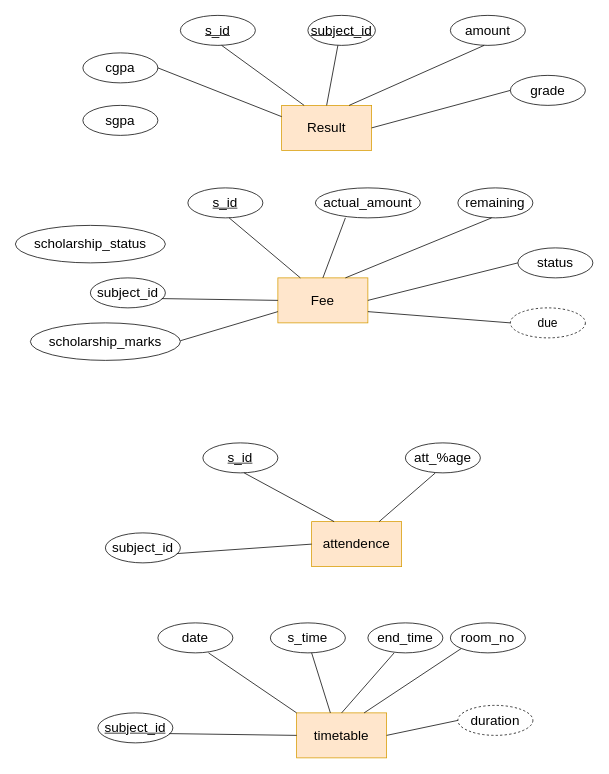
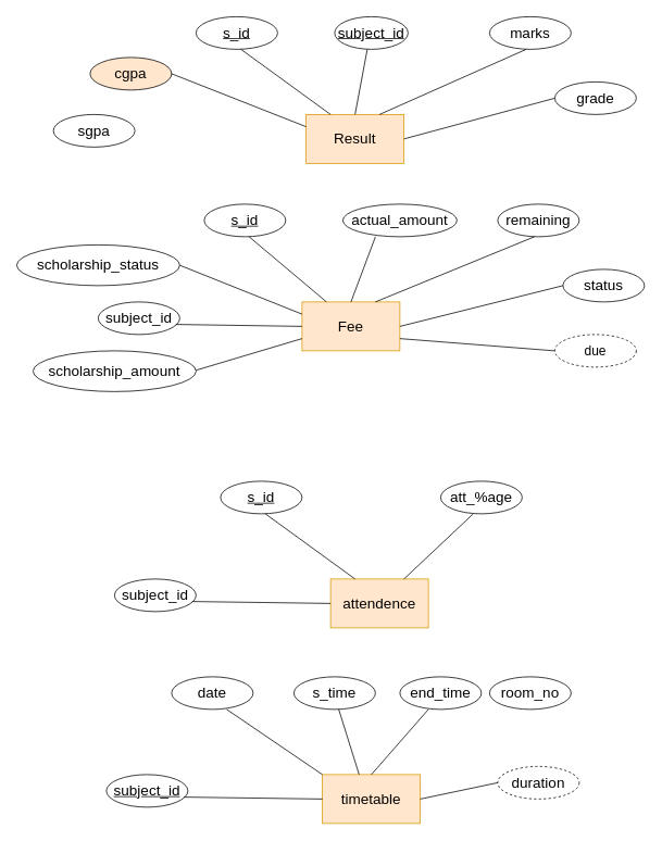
  <mxCell id="0" />
  <mxCell id="1" parent="0" />
  <mxCell id="2" value="&lt;span style=&quot;font-size: 18px;&quot;&gt;Result&lt;/span&gt;" style="rounded=0;whiteSpace=wrap;html=1;fillColor=#ffe6cc;strokeColor=#d79b00;" vertex="1" parent="1"><mxGeometry x="375" y="140" width="120" height="60" as="geometry" /></mxCell>
  <mxCell id="3" value="&lt;u&gt;subject_id&lt;/u&gt;" style="ellipse;whiteSpace=wrap;html=1;align=center;fontSize=18;" vertex="1" parent="1"><mxGeometry x="410" y="20" width="90" height="40" as="geometry" /></mxCell>
- <mxCell id="4" value="amount" style="ellipse;whiteSpace=wrap;html=1;align=center;fontSize=18;" vertex="1" parent="1"><mxGeometry x="600" y="20" width="100" height="40" as="geometry" /></mxCell>
+ <mxCell id="4" value="marks" style="ellipse;whiteSpace=wrap;html=1;align=center;fontSize=18;" vertex="1" parent="1"><mxGeometry x="600" y="20" width="100" height="40" as="geometry" /></mxCell>
  <mxCell id="5" value="s_id" style="ellipse;whiteSpace=wrap;html=1;align=center;fontStyle=4;fontSize=18;" vertex="1" parent="1"><mxGeometry x="240" y="20" width="100" height="40" as="geometry" /></mxCell>
  <mxCell id="6" value="" style="endArrow=none;html=1;rounded=0;fontSize=18;entryX=0.25;entryY=0;entryDx=0;entryDy=0;exitX=0.5;exitY=1;exitDx=0;exitDy=0;" edge="1" parent="1" target="2"><mxGeometry relative="1" as="geometry"><mxPoint x="295" y="60" as="sourcePoint" /><mxPoint x="295.32" y="110" as="targetPoint" /></mxGeometry></mxCell>
  <mxCell id="7" value="" style="endArrow=none;html=1;rounded=0;fontSize=18;entryX=0.5;entryY=0;entryDx=0;entryDy=0;exitX=0.5;exitY=1;exitDx=0;exitDy=0;" edge="1" parent="1" target="2"><mxGeometry relative="1" as="geometry"><mxPoint x="450" y="60" as="sourcePoint" /><mxPoint x="560" y="140" as="targetPoint" /></mxGeometry></mxCell>
  <mxCell id="8" value="" style="endArrow=none;html=1;rounded=0;fontSize=18;entryX=0.75;entryY=0;entryDx=0;entryDy=0;exitX=0.5;exitY=1;exitDx=0;exitDy=0;" edge="1" parent="1" target="2"><mxGeometry relative="1" as="geometry"><mxPoint x="645" y="60" as="sourcePoint" /><mxPoint x="630" y="140" as="targetPoint" /></mxGeometry></mxCell>
  <mxCell id="9" value="grade" style="ellipse;whiteSpace=wrap;html=1;align=center;fontSize=18;" vertex="1" parent="1"><mxGeometry x="680" y="100" width="100" height="40" as="geometry" /></mxCell>
  <mxCell id="10" value="" style="endArrow=none;html=1;rounded=0;fontSize=18;entryX=1;entryY=0.5;entryDx=0;entryDy=0;exitX=0.5;exitY=1;exitDx=0;exitDy=0;" edge="1" parent="1" target="2"><mxGeometry relative="1" as="geometry"><mxPoint x="680" y="120" as="sourcePoint" /><mxPoint x="500" as="targetPoint" y="200" /></mxGeometry></mxCell>
- <mxCell id="11" value="cgpa" style="ellipse;whiteSpace=wrap;html=1;align=center;fontSize=18;" vertex="1" parent="1"><mxGeometry x="110" y="70" width="100" height="40" as="geometry" /></mxCell>
- <mxCell id="12" value="sgpa" style="ellipse;whiteSpace=wrap;html=1;align=center;fontSize=18;" vertex="1" parent="1"><mxGeometry x="110" y="140" width="100" height="40" as="geometry" /></mxCell>
+ <mxCell id="11" value="cgpa" style="ellipse;whiteSpace=wrap;html=1;align=center;fontSize=18;fillColor=#ffe6cc;" vertex="1" parent="1"><mxGeometry x="110" y="70" width="100" height="40" as="geometry" /></mxCell>
+ <mxCell id="12" value="sgpa" style="ellipse;whiteSpace=wrap;html=1;align=center;fontSize=18;" vertex="1" parent="1"><mxGeometry x="65" y="140" width="100" height="40" as="geometry" /></mxCell>
  <mxCell id="13" value="" style="endArrow=none;html=1;rounded=0;fontSize=18;entryX=0;entryY=0.25;entryDx=0;entryDy=0;exitX=0.5;exitY=1;exitDx=0;exitDy=0;" edge="1" parent="1" target="2"><mxGeometry relative="1" as="geometry"><mxPoint x="210" y="90" as="sourcePoint" /><mxPoint x="320" y="170" as="targetPoint" /></mxGeometry></mxCell>
  <mxCell id="14" value="&lt;span style=&quot;font-size: 18px;&quot;&gt;Fee&lt;/span&gt;" style="rounded=0;whiteSpace=wrap;html=1;fillColor=#ffe6cc;strokeColor=#d79b00;" vertex="1" parent="1"><mxGeometry x="370" y="370" width="120" height="60" as="geometry" /></mxCell>
  <mxCell id="15" value="actual_amount" style="ellipse;whiteSpace=wrap;html=1;align=center;fontSize=18;" vertex="1" parent="1"><mxGeometry x="420" y="250" width="140" height="40" as="geometry" /></mxCell>
  <mxCell id="16" value="remaining" style="ellipse;whiteSpace=wrap;html=1;align=center;fontSize=18;" vertex="1" parent="1"><mxGeometry x="610" y="250" width="100" height="40" as="geometry" /></mxCell>
  <mxCell id="17" value="s_id" style="ellipse;whiteSpace=wrap;html=1;align=center;fontStyle=4;fontSize=18;" vertex="1" parent="1"><mxGeometry x="250" y="250" width="100" height="40" as="geometry" /></mxCell>
  <mxCell id="18" value="" style="endArrow=none;html=1;rounded=0;fontSize=18;entryX=0.25;entryY=0;entryDx=0;entryDy=0;exitX=0.5;exitY=1;exitDx=0;exitDy=0;" edge="1" parent="1" target="14"><mxGeometry relative="1" as="geometry"><mxPoint x="305" y="290" as="sourcePoint" /><mxPoint x="305.32" y="340" as="targetPoint" /></mxGeometry></mxCell>
  <mxCell id="19" value="" style="endArrow=none;html=1;rounded=0;fontSize=18;entryX=0.5;entryY=0;entryDx=0;entryDy=0;exitX=0.5;exitY=1;exitDx=0;exitDy=0;" edge="1" parent="1" target="14"><mxGeometry relative="1" as="geometry"><mxPoint x="460" y="290" as="sourcePoint" /><mxPoint x="570" y="370" as="targetPoint" /></mxGeometry></mxCell>
  <mxCell id="20" value="" style="endArrow=none;html=1;rounded=0;fontSize=18;entryX=0.75;entryY=0;entryDx=0;entryDy=0;exitX=0.5;exitY=1;exitDx=0;exitDy=0;" edge="1" parent="1" target="14"><mxGeometry relative="1" as="geometry"><mxPoint x="655" y="290" as="sourcePoint" /><mxPoint x="640" y="370" as="targetPoint" /></mxGeometry></mxCell>
  <mxCell id="21" value="status" style="ellipse;whiteSpace=wrap;html=1;align=center;fontSize=18;" vertex="1" parent="1"><mxGeometry x="690" y="330" width="100" height="40" as="geometry" /></mxCell>
  <mxCell id="22" value="" style="endArrow=none;html=1;rounded=0;fontSize=18;entryX=1;entryY=0.5;entryDx=0;entryDy=0;exitX=0.5;exitY=1;exitDx=0;exitDy=0;" edge="1" parent="1" target="14"><mxGeometry relative="1" as="geometry"><mxPoint x="690" y="350" as="sourcePoint" /><mxPoint x="510" y="430" as="targetPoint" /></mxGeometry></mxCell>
  <mxCell id="23" value="scholarship_status" style="ellipse;whiteSpace=wrap;html=1;align=center;fontSize=18;" vertex="1" parent="1"><mxGeometry x="20" y="300" width="200" height="50" as="geometry" /></mxCell>
  <mxCell id="24" value="subject_id" style="ellipse;whiteSpace=wrap;html=1;align=center;fontSize=18;" vertex="1" parent="1"><mxGeometry x="120" y="370" width="100" height="40" as="geometry" /></mxCell>
+ <mxCell id="25" value="" style="endArrow=none;html=1;rounded=0;fontSize=18;entryX=0;entryY=0.25;entryDx=0;entryDy=0;exitX=1;exitY=0.5;exitDx=0;exitDy=0;" edge="1" parent="1" target="14" source="23"><mxGeometry relative="1" as="geometry"><mxPoint x="220" y="320" as="sourcePoint" /><mxPoint x="330" y="400" as="targetPoint" /></mxGeometry></mxCell>
  <mxCell id="26" value="" style="endArrow=none;html=1;rounded=0;fontSize=18;entryX=0;entryY=0.5;entryDx=0;entryDy=0;exitX=0.952;exitY=0.691;exitDx=0;exitDy=0;exitPerimeter=0;" edge="1" parent="1" source="24" target="14"><mxGeometry relative="1" as="geometry"><mxPoint x="217.5" y="390" as="sourcePoint" /><mxPoint x="382.5" y="455" as="targetPoint" /></mxGeometry></mxCell>
  <mxCell id="27" value="&lt;font size=&quot;3&quot;&gt;due&lt;/font&gt;" style="ellipse;whiteSpace=wrap;html=1;align=center;dashed=1;" vertex="1" parent="1"><mxGeometry x="680" y="410" width="100" height="40" as="geometry" /></mxCell>
  <mxCell id="28" value="" style="endArrow=none;html=1;rounded=0;fontSize=18;entryX=1;entryY=0.75;entryDx=0;entryDy=0;exitX=0.5;exitY=1;exitDx=0;exitDy=0;" edge="1" parent="1" target="14"><mxGeometry relative="1" as="geometry"><mxPoint x="680" y="430" as="sourcePoint" /><mxPoint x="495" y="480" as="targetPoint" /></mxGeometry></mxCell>
- <mxCell id="29" value="scholarship_marks" style="ellipse;whiteSpace=wrap;html=1;align=center;fontSize=18;" vertex="1" parent="1"><mxGeometry x="40" y="430" width="200" height="50" as="geometry" /></mxCell>
+ <mxCell id="29" value="scholarship_amount" style="ellipse;whiteSpace=wrap;html=1;align=center;fontSize=18;" vertex="1" parent="1"><mxGeometry x="40" y="430" width="200" height="50" as="geometry" /></mxCell>
  <mxCell id="30" value="" style="endArrow=none;html=1;rounded=0;fontSize=18;entryX=0;entryY=0.75;entryDx=0;entryDy=0;exitX=0.952;exitY=0.691;exitDx=0;exitDy=0;exitPerimeter=0;" edge="1" parent="1" target="14"><mxGeometry relative="1" as="geometry"><mxPoint x="240" y="453.82" as="sourcePoint" /><mxPoint x="409.8" y="456.18" as="targetPoint" /></mxGeometry></mxCell>
- <mxCell id="31" value="&lt;span style=&quot;font-size: 18px;&quot;&gt;attendence&lt;/span&gt;" style="rounded=0;whiteSpace=wrap;html=1;fillColor=#ffe6cc;strokeColor=#d79b00;" vertex="1" parent="1"><mxGeometry x="415" y="695" width="120" height="60" as="geometry" /></mxCell>
+ <mxCell id="31" value="&lt;span style=&quot;font-size: 18px;&quot;&gt;attendence&lt;/span&gt;" style="rounded=0;whiteSpace=wrap;html=1;fillColor=#ffe6cc;strokeColor=#d79b00;" vertex="1" parent="1"><mxGeometry x="405" y="710" width="120" height="60" as="geometry" /></mxCell>
  <mxCell id="32" value="s_id" style="ellipse;whiteSpace=wrap;html=1;align=center;fontStyle=4;fontSize=18;" vertex="1" parent="1"><mxGeometry x="270" y="590" width="100" height="40" as="geometry" /></mxCell>
  <mxCell id="33" value="" style="endArrow=none;html=1;rounded=0;fontSize=18;entryX=0.25;entryY=0;entryDx=0;entryDy=0;exitX=0.5;exitY=1;exitDx=0;exitDy=0;" edge="1" parent="1" target="31"><mxGeometry relative="1" as="geometry"><mxPoint x="325" y="630" as="sourcePoint" /><mxPoint x="325.32" y="680" as="targetPoint" /></mxGeometry></mxCell>
  <mxCell id="34" value="subject_id" style="ellipse;whiteSpace=wrap;html=1;align=center;fontSize=18;" vertex="1" parent="1"><mxGeometry x="140" y="710" width="100" height="40" as="geometry" /></mxCell>
  <mxCell id="35" value="" style="endArrow=none;html=1;rounded=0;fontSize=18;entryX=0;entryY=0.5;entryDx=0;entryDy=0;exitX=0.952;exitY=0.691;exitDx=0;exitDy=0;exitPerimeter=0;" edge="1" parent="1" source="34" target="31"><mxGeometry relative="1" as="geometry"><mxPoint x="237.5" y="730" as="sourcePoint" /><mxPoint x="402.5" y="795" as="targetPoint" /></mxGeometry></mxCell>
  <mxCell id="36" value="att_%age" style="ellipse;whiteSpace=wrap;html=1;align=center;fontSize=18;" vertex="1" parent="1"><mxGeometry x="540" y="590" width="100" height="40" as="geometry" /></mxCell>
  <mxCell id="37" value="" style="endArrow=none;html=1;rounded=0;fontSize=18;entryX=0.75;entryY=0;entryDx=0;entryDy=0;exitX=0.5;exitY=1;exitDx=0;exitDy=0;" edge="1" parent="1" target="31"><mxGeometry relative="1" as="geometry"><mxPoint x="580" y="630" as="sourcePoint" /><mxPoint x="690" y="710" as="targetPoint" /></mxGeometry></mxCell>
  <mxCell id="38" value="&lt;span style=&quot;font-size: 18px;&quot;&gt;timetable&lt;/span&gt;" style="rounded=0;whiteSpace=wrap;html=1;fillColor=#ffe6cc;strokeColor=#d79b00;" vertex="1" parent="1"><mxGeometry x="395" y="950" width="120" height="60" as="geometry" /></mxCell>
  <mxCell id="39" value="&lt;u&gt;subject_id&lt;/u&gt;" style="ellipse;whiteSpace=wrap;html=1;align=center;fontSize=18;" vertex="1" parent="1"><mxGeometry x="130" y="950" width="100" height="40" as="geometry" /></mxCell>
  <mxCell id="40" value="" style="endArrow=none;html=1;rounded=0;fontSize=18;entryX=0;entryY=0.5;entryDx=0;entryDy=0;exitX=0.952;exitY=0.691;exitDx=0;exitDy=0;exitPerimeter=0;" edge="1" parent="1" source="39" target="38"><mxGeometry relative="1" as="geometry"><mxPoint x="227.5" y="970" as="sourcePoint" /><mxPoint x="392.5" y="1035" as="targetPoint" /></mxGeometry></mxCell>
  <mxCell id="41" value="room_no" style="ellipse;whiteSpace=wrap;html=1;align=center;fontSize=18;" vertex="1" parent="1"><mxGeometry x="600" y="830" width="100" height="40" as="geometry" /></mxCell>
- <mxCell id="42" value="" style="endArrow=none;html=1;rounded=0;fontSize=18;entryX=0.75;entryY=0;entryDx=0;entryDy=0;exitX=0;exitY=1;exitDx=0;exitDy=0;" edge="1" parent="1" target="38" source="41"><mxGeometry relative="1" as="geometry"><mxPoint x="570" y="870" as="sourcePoint" /><mxPoint x="680" y="950" as="targetPoint" /></mxGeometry></mxCell>
  <mxCell id="43" value="s_time" style="ellipse;whiteSpace=wrap;html=1;align=center;fontSize=18;" vertex="1" parent="1"><mxGeometry x="360" y="830" width="100" height="40" as="geometry" /></mxCell>
  <mxCell id="44" value="date" style="ellipse;whiteSpace=wrap;html=1;align=center;fontSize=18;" vertex="1" parent="1"><mxGeometry x="210" y="830" width="100" height="40" as="geometry" /></mxCell>
  <mxCell id="45" value="" style="endArrow=none;html=1;rounded=0;fontSize=18;entryX=0.375;entryY=0;entryDx=0;entryDy=0;exitX=0.5;exitY=1;exitDx=0;exitDy=0;entryPerimeter=0;" edge="1" parent="1" target="38"><mxGeometry relative="1" as="geometry"><mxPoint x="415" y="870" as="sourcePoint" /><mxPoint x="330" y="950" as="targetPoint" /></mxGeometry></mxCell>
  <mxCell id="46" value="" style="endArrow=none;html=1;rounded=0;fontSize=18;entryX=0;entryY=0;entryDx=0;entryDy=0;exitX=0.5;exitY=1;exitDx=0;exitDy=0;" edge="1" parent="1" target="38"><mxGeometry relative="1" as="geometry"><mxPoint x="277.5" y="870" as="sourcePoint" /><mxPoint x="302.5" y="950" as="targetPoint" /></mxGeometry></mxCell>
  <mxCell id="47" value="end_time" style="ellipse;whiteSpace=wrap;html=1;align=center;fontSize=18;" vertex="1" parent="1"><mxGeometry x="490" y="830" width="100" height="40" as="geometry" /></mxCell>
  <mxCell id="48" value="" style="endArrow=none;html=1;rounded=0;fontSize=18;entryX=0.5;entryY=0;entryDx=0;entryDy=0;exitX=0.5;exitY=1;exitDx=0;exitDy=0;" edge="1" parent="1" target="38"><mxGeometry relative="1" as="geometry"><mxPoint x="525" y="870" as="sourcePoint" /><mxPoint x="550" y="950" as="targetPoint" /></mxGeometry></mxCell>
  <mxCell id="49" value="duration" style="ellipse;whiteSpace=wrap;html=1;align=center;dashed=1;fontSize=18;" vertex="1" parent="1"><mxGeometry x="610" y="940" width="100" height="40" as="geometry" /></mxCell>
  <mxCell id="50" value="" style="endArrow=none;html=1;rounded=0;fontSize=18;entryX=1;entryY=0.5;entryDx=0;entryDy=0;exitX=0;exitY=1;exitDx=0;exitDy=0;" edge="1" parent="1" target="38"><mxGeometry relative="1" as="geometry"><mxPoint x="610.002" y="959.997" as="sourcePoint" /><mxPoint x="460.17" y="1035.78" as="targetPoint" /></mxGeometry></mxCell>
